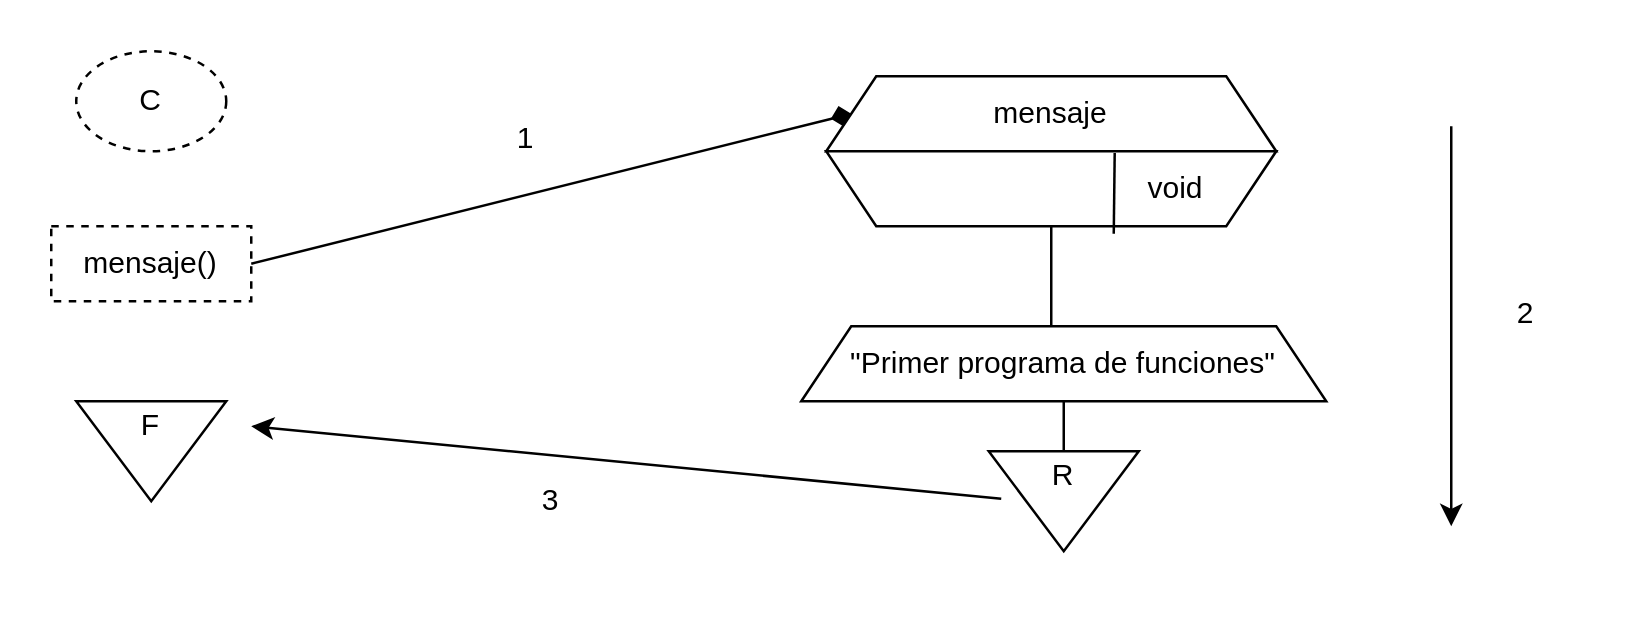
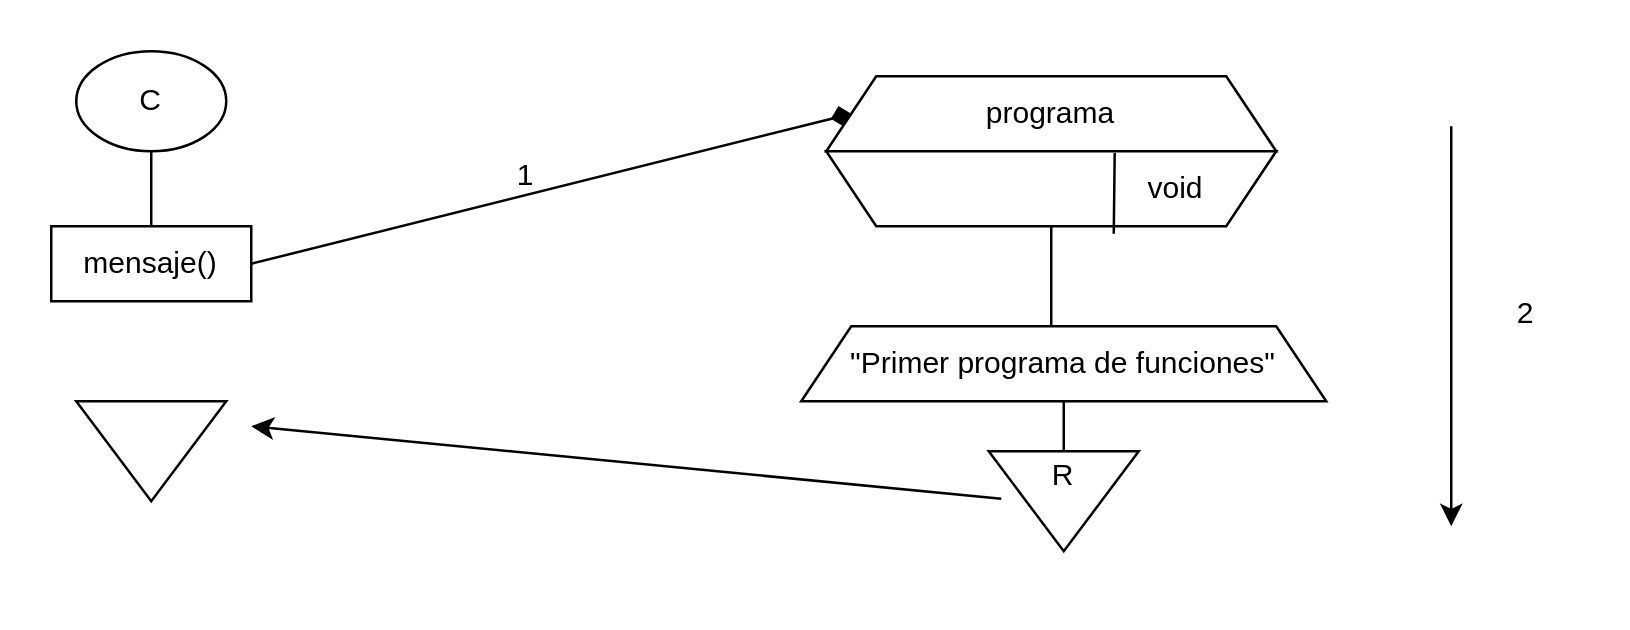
  <mxCell id="0" />
  <mxCell id="1" parent="0" />
- <mxCell id="2" value="&lt;font style=&quot;vertical-align: inherit&quot;&gt;&lt;font style=&quot;vertical-align: inherit&quot;&gt;C&lt;/font&gt;&lt;/font&gt;" style="ellipse;whiteSpace=wrap;html=1;dashed=1;" vertex="1" parent="1"><mxGeometry x="30" y="20" width="60" height="40" as="geometry" /></mxCell>
- <mxCell id="3" value="&lt;font style=&quot;vertical-align: inherit&quot;&gt;&lt;font style=&quot;vertical-align: inherit&quot;&gt;mensaje()&lt;/font&gt;&lt;/font&gt;" style="rounded=0;whiteSpace=wrap;html=1;dashed=1;" vertex="1" parent="1"><mxGeometry x="20" y="90" width="80" height="30" as="geometry" /></mxCell>
+ <mxCell id="2" value="&lt;font style=&quot;vertical-align: inherit&quot;&gt;&lt;font style=&quot;vertical-align: inherit&quot;&gt;C&lt;/font&gt;&lt;/font&gt;" style="ellipse;whiteSpace=wrap;html=1;" vertex="1" parent="1"><mxGeometry x="30" y="20" width="60" height="40" as="geometry" /></mxCell>
+ <mxCell id="3" value="&lt;font style=&quot;vertical-align: inherit&quot;&gt;&lt;font style=&quot;vertical-align: inherit&quot;&gt;mensaje()&lt;/font&gt;&lt;/font&gt;" style="rounded=0;whiteSpace=wrap;html=1;" vertex="1" parent="1"><mxGeometry x="20" y="90" width="80" height="30" as="geometry" /></mxCell>
+ <mxCell id="4" value="" style="endArrow=none;html=1;entryX=0.5;entryY=1;entryDx=0;entryDy=0;" edge="1" parent="1" source="3" target="2"><mxGeometry width="50" height="50" relative="1" as="geometry"><mxPoint x="220" y="260" as="sourcePoint" /><mxPoint x="270" y="210" as="targetPoint" /></mxGeometry></mxCell>
  <mxCell id="5" value="" style="triangle;whiteSpace=wrap;html=1;rotation=90;" vertex="1" parent="1"><mxGeometry x="40" y="150" width="40" height="60" as="geometry" /></mxCell>
- <mxCell id="6" value="F" style="text;html=1;strokeColor=none;fillColor=none;align=center;verticalAlign=middle;whiteSpace=wrap;rounded=0;" vertex="1" parent="1"><mxGeometry x="40" y="160" width="40" height="20" as="geometry" /></mxCell>
- <mxCell id="7" value="mensaje" style="shape=trapezoid;perimeter=trapezoidPerimeter;whiteSpace=wrap;html=1;fixedSize=1;" vertex="1" parent="1"><mxGeometry x="330" y="30" width="180" height="30" as="geometry" /></mxCell>
+ <mxCell id="7" value="programa" style="shape=trapezoid;perimeter=trapezoidPerimeter;whiteSpace=wrap;html=1;fixedSize=1;" vertex="1" parent="1"><mxGeometry x="330" y="30" width="180" height="30" as="geometry" /></mxCell>
  <mxCell id="8" value="" style="shape=trapezoid;perimeter=trapezoidPerimeter;whiteSpace=wrap;html=1;fixedSize=1;rotation=-180;" vertex="1" parent="1"><mxGeometry x="330" y="60" width="180" height="30" as="geometry" /></mxCell>
  <mxCell id="9" value="" style="endArrow=none;html=1;entryX=0.359;entryY=0.978;entryDx=0;entryDy=0;entryPerimeter=0;" edge="1" parent="1" target="8"><mxGeometry width="50" height="50" relative="1" as="geometry"><mxPoint x="445" y="93" as="sourcePoint" /><mxPoint x="270" y="210" as="targetPoint" /></mxGeometry></mxCell>
  <mxCell id="10" value="void" style="text;html=1;strokeColor=none;fillColor=none;align=center;verticalAlign=middle;whiteSpace=wrap;rounded=0;" vertex="1" parent="1"><mxGeometry x="450" y="65" width="40" height="20" as="geometry" /></mxCell>
  <mxCell id="11" value="" style="endArrow=none;html=1;entryX=0.5;entryY=0;entryDx=0;entryDy=0;" edge="1" parent="1" target="8"><mxGeometry width="50" height="50" relative="1" as="geometry"><mxPoint x="420" y="130" as="sourcePoint" /><mxPoint x="270" y="210" as="targetPoint" /></mxGeometry></mxCell>
  <mxCell id="12" value="&quot;Primer programa de funciones&quot;" style="shape=trapezoid;perimeter=trapezoidPerimeter;whiteSpace=wrap;html=1;fixedSize=1;" vertex="1" parent="1"><mxGeometry x="320" y="130" width="210" height="30" as="geometry" /></mxCell>
  <mxCell id="13" value="" style="triangle;whiteSpace=wrap;html=1;rotation=90;" vertex="1" parent="1"><mxGeometry x="405" y="170" width="40" height="60" as="geometry" /></mxCell>
  <mxCell id="14" value="R" style="text;html=1;strokeColor=none;fillColor=none;align=center;verticalAlign=middle;whiteSpace=wrap;rounded=0;" vertex="1" parent="1"><mxGeometry x="405" y="180" width="40" height="20" as="geometry" /></mxCell>
  <mxCell id="15" value="" style="endArrow=none;html=1;entryX=0.5;entryY=1;entryDx=0;entryDy=0;exitX=0.5;exitY=0;exitDx=0;exitDy=0;" edge="1" parent="1" source="14" target="12"><mxGeometry width="50" height="50" relative="1" as="geometry"><mxPoint x="220" y="260" as="sourcePoint" /><mxPoint x="270" y="210" as="targetPoint" /></mxGeometry></mxCell>
  <mxCell id="16" value="" style="endArrow=diamond;html=1;exitX=1;exitY=0.5;exitDx=0;exitDy=0;entryX=0;entryY=0.5;entryDx=0;entryDy=0;" edge="1" parent="1" source="3" target="7"><mxGeometry width="50" height="50" relative="1" as="geometry"><mxPoint x="220" y="260" as="sourcePoint" /><mxPoint x="270" y="210" as="targetPoint" /></mxGeometry></mxCell>
  <mxCell id="17" value="" style="endArrow=classic;html=1;" edge="1" parent="1"><mxGeometry width="50" height="50" relative="1" as="geometry"><mxPoint x="580" y="50" as="sourcePoint" /><mxPoint x="580" y="210" as="targetPoint" /></mxGeometry></mxCell>
  <mxCell id="18" value="" style="endArrow=classic;html=1;" edge="1" parent="1"><mxGeometry width="50" height="50" relative="1" as="geometry"><mxPoint x="400" y="199" as="sourcePoint" /><mxPoint x="100" y="170" as="targetPoint" /></mxGeometry></mxCell>
- <mxCell id="19" value="1" style="text;html=1;strokeColor=none;fillColor=none;align=center;verticalAlign=middle;whiteSpace=wrap;rounded=0;" vertex="1" parent="1"><mxGeometry x="190" y="45" width="40" height="20" as="geometry" /></mxCell>
+ <mxCell id="19" value="1" style="text;html=1;strokeColor=none;fillColor=none;align=center;verticalAlign=middle;whiteSpace=wrap;rounded=0;" vertex="1" parent="1"><mxGeometry x="190" y="60" width="40" height="20" as="geometry" /></mxCell>
  <mxCell id="20" value="2" style="text;html=1;strokeColor=none;fillColor=none;align=center;verticalAlign=middle;whiteSpace=wrap;rounded=0;" vertex="1" parent="1"><mxGeometry x="590" y="115" width="40" height="20" as="geometry" /></mxCell>
- <mxCell id="21" value="3" style="text;html=1;strokeColor=none;fillColor=none;align=center;verticalAlign=middle;whiteSpace=wrap;rounded=0;" vertex="1" parent="1"><mxGeometry x="200" y="190" width="40" height="20" as="geometry" /></mxCell>
